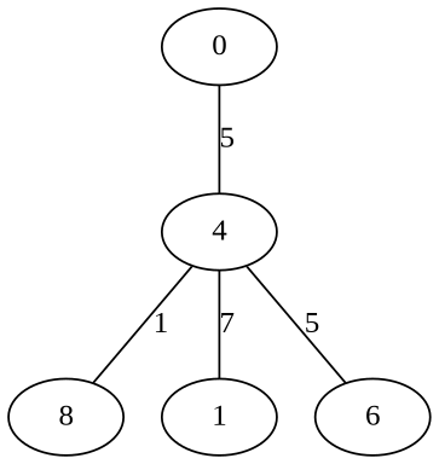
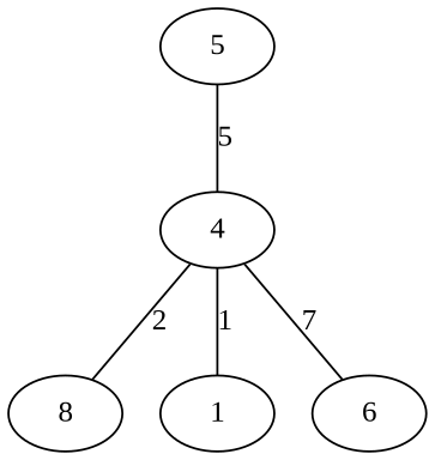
  graph {
    fontname="Liberation Serif"
    node [fontname="Liberation Serif"]
    edge [fontname="Liberation Serif"]
    n1 [label=8]
    4
    1
    6
-   5 [label=0]
-   4 -- n1 [label=1]
-   4 -- 1 [label=7]
-   4 -- 6 [label=5]
+   5
+   4 -- n1 [label=2]
+   4 -- 1 [label=1]
+   4 -- 6 [label=7]
    5 -- 4 [label=5]
  }
